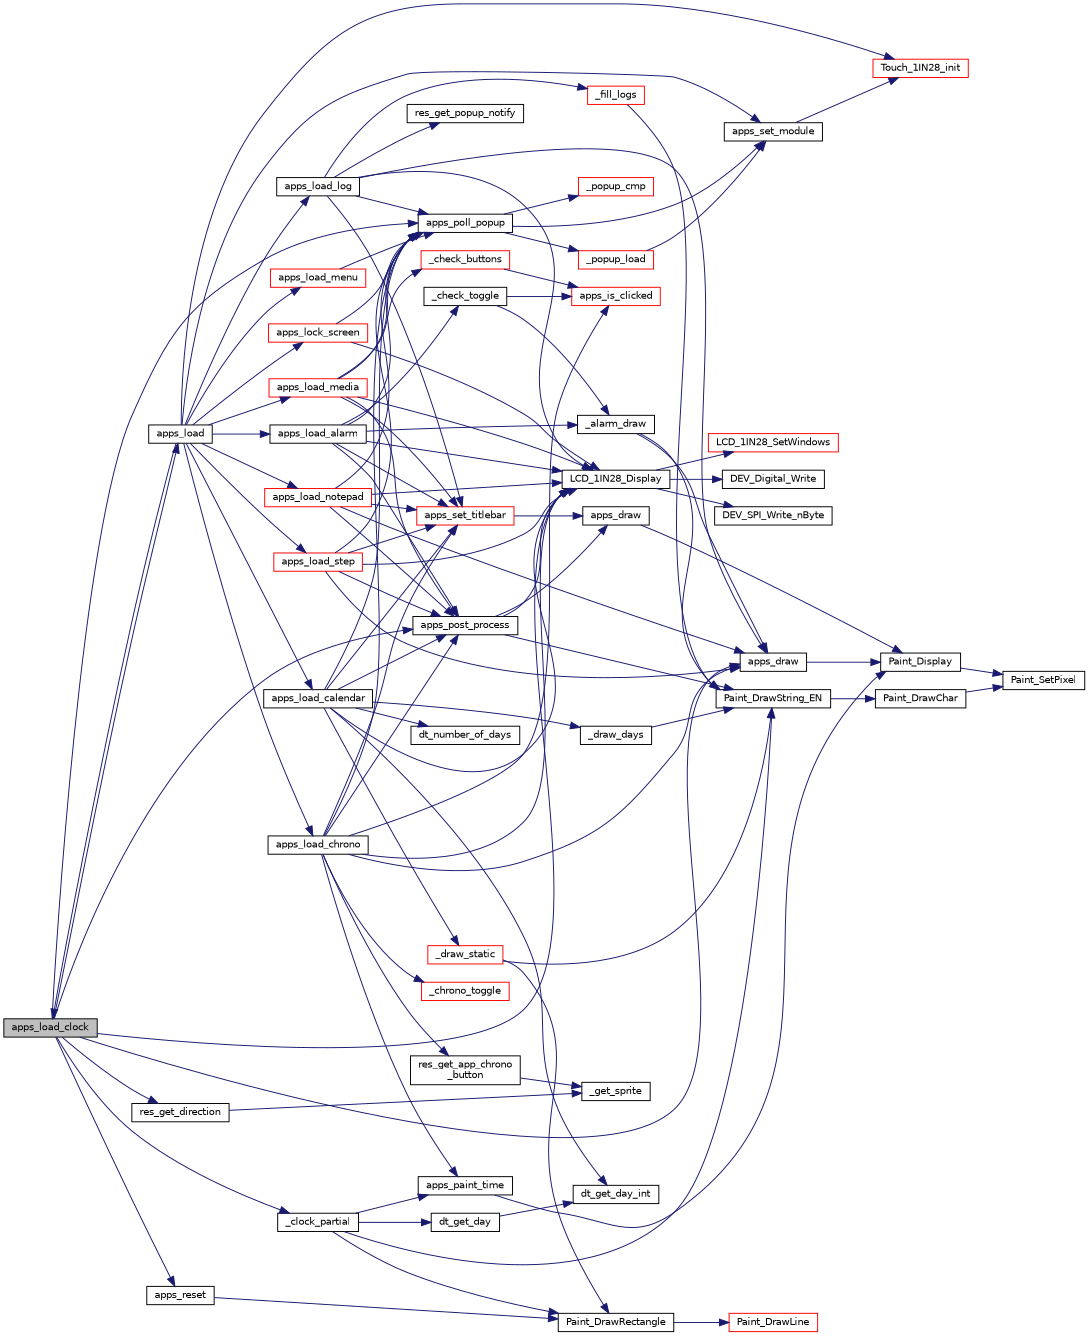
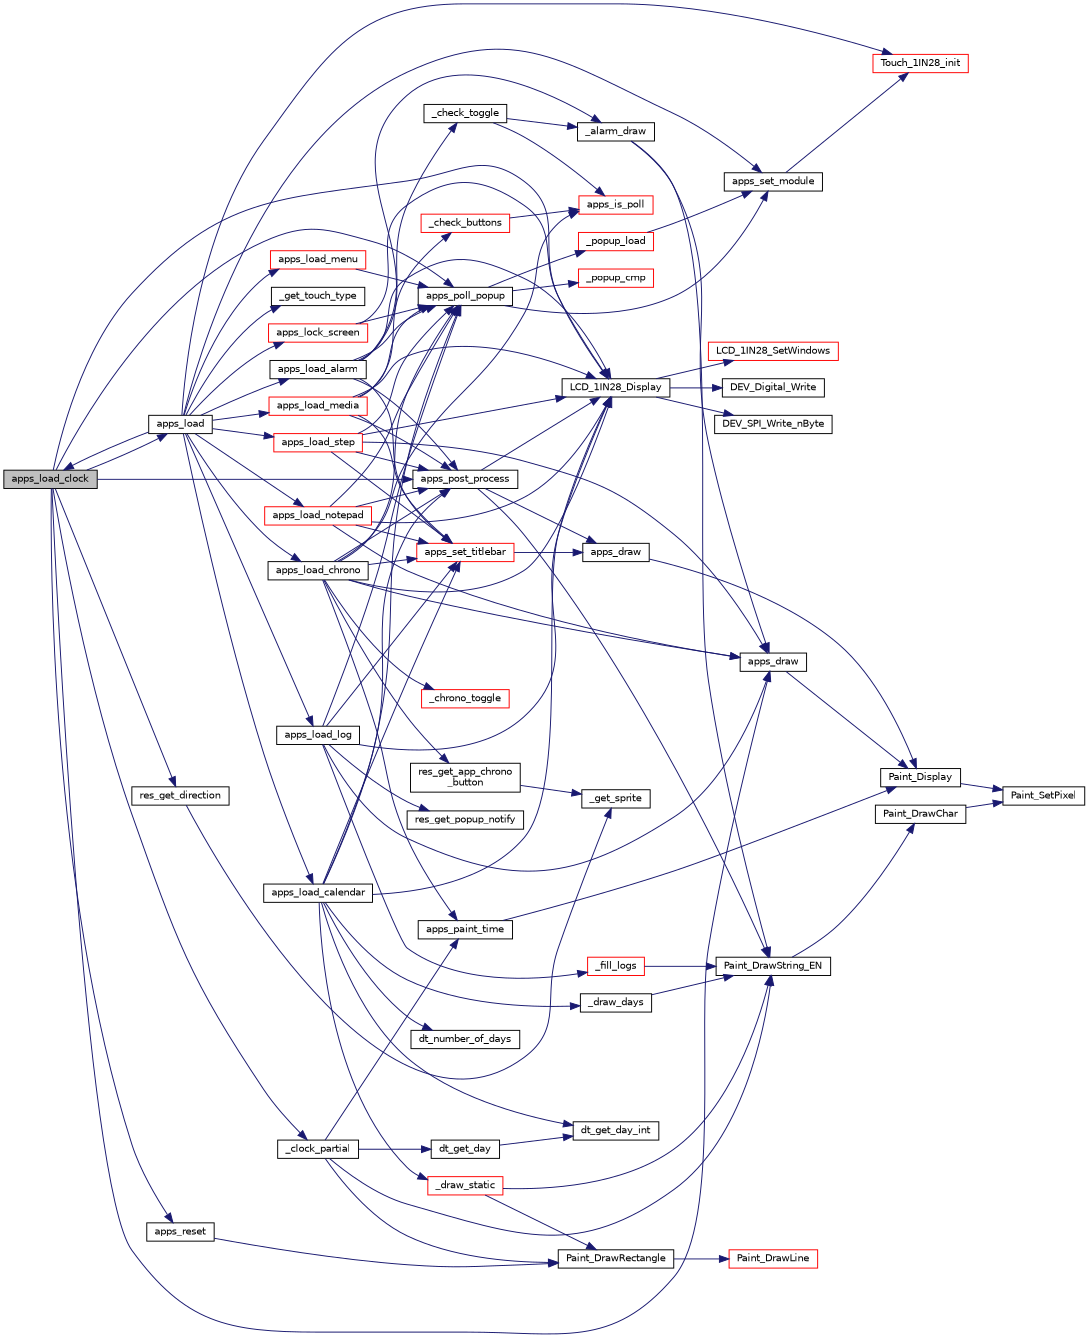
  digraph {
    rankdir=LR
    node [color=black fontname=Helvetica fontsize=10 shape=record]
    edge [color=midnightblue fontname=Helvetica fontsize=10 labelfontname=Helvetica labelfontsize=10 style=solid]
    n1 [fillcolor=grey75 fontcolor=black height=0.2 label=apps_load_clock style=filled width=0.4]
    n2 [height=0.2 label=_clock_partial width=0.4]
    n3 [height=0.2 label=apps_draw width=0.4]
    n4 [height=0.2 label=apps_load width=0.4]
    n5 [height=0.2 label=apps_poll_popup width=0.4]
    n6 [height=0.2 label=apps_post_process width=0.4]
    n7 [height=0.2 label=LCD_1IN28_Display width=0.4]
    n8 [height=0.2 label=apps_reset width=0.4]
    n9 [height=0.2 label=res_get_direction width=0.4]
    n10 [height=0.2 label=apps_paint_time width=0.4]
    n11 [height=0.2 label=dt_get_day width=0.4]
    n12 [height=0.2 label=Paint_DrawRectangle width=0.4]
    n13 [height=0.2 label=Paint_DrawString_EN width=0.4]
    n14 [height=0.2 label=Paint_Display width=0.4]
+   n15 [height=0.2 label=_get_touch_type width=0.4]
    n16 [height=0.2 label=apps_load_alarm width=0.4]
    n17 [height=0.2 label=apps_set_module width=0.4]
    n18 [color=red height=0.2 label=Touch_1IN28_init width=0.4]
    n19 [height=0.2 label=apps_load_calendar width=0.4]
    n20 [height=0.2 label=apps_load_chrono width=0.4]
    n21 [height=0.2 label=apps_load_log width=0.4]
    n22 [color=red height=0.2 label=apps_load_media width=0.4]
    n23 [color=red height=0.2 label=apps_load_menu width=0.4]
    n24 [color=red height=0.2 label=apps_load_notepad width=0.4]
    n25 [color=red height=0.2 label=apps_load_step width=0.4]
    n26 [color=red height=0.2 label=apps_lock_screen width=0.4]
    n27 [color=red height=0.2 label=_popup_cmp width=0.4]
    n28 [color=red height=0.2 label=_popup_load width=0.4]
    n29 [height=0.2 label=apps_draw width=0.4]
    n30 [height=0.2 label=DEV_Digital_Write width=0.4]
    n31 [height=0.2 label=DEV_SPI_Write_nByte width=0.4]
    n32 [color=red height=0.2 label=LCD_1IN28_SetWindows width=0.4]
    n33 [height=0.2 label=_get_sprite width=0.4]
    n34 [height=0.2 label=dt_get_day_int width=0.4]
    n35 [color=red height=0.2 label=Paint_DrawLine width=0.4]
    n36 [height=0.2 label=Paint_DrawChar width=0.4]
    n37 [height=0.2 label=Paint_SetPixel width=0.4]
    n38 [height=0.2 label=_alarm_draw width=0.4]
    n39 [height=0.2 label=_check_toggle width=0.4]
    n40 [color=red height=0.2 label=apps_set_titlebar width=0.4]
    n41 [height=0.2 label=_draw_days width=0.4]
    n42 [color=red height=0.2 label=_draw_static width=0.4]
    n43 [height=0.2 label=dt_number_of_days width=0.4]
-   n44 [color=red height=0.2 label=apps_is_clicked width=0.4]
+   n44 [color=red height=0.2 label=apps_is_poll width=0.4]
    n45 [color=red height=0.2 label=_chrono_toggle width=0.4]
    n46 [height=0.2 label="res_get_app_chrono\l_button" width=0.4]
    n47 [color=red height=0.2 label=_fill_logs width=0.4]
    n48 [height=0.2 label=res_get_popup_notify width=0.4]
    n49 [color=red height=0.2 label=_check_buttons width=0.4]
    n1 -> n2
    n1 -> n3
    n1 -> n4
    n1 -> n5
    n1 -> n6
    n1 -> n7
    n1 -> n8
    n1 -> n9
    n2 -> n10
    n2 -> n11
    n2 -> n12
    n2 -> n13
    n3 -> n14
    n4 -> n1
+   n4 -> n15
    n4 -> n16
    n4 -> n17
    n4 -> n18
    n4 -> n19
    n4 -> n20
    n4 -> n21
    n4 -> n22
    n4 -> n23
    n4 -> n24
    n4 -> n25
    n4 -> n26
    n5 -> n17
    n5 -> n27
    n5 -> n28
    n6 -> n7
    n6 -> n13
    n6 -> n29
    n7 -> n30
    n7 -> n31
    n7 -> n32
    n8 -> n12
    n9 -> n33
    n10 -> n14
    n11 -> n34
    n12 -> n35
    n13 -> n36
    n14 -> n37
    n16 -> n5
    n16 -> n6
    n16 -> n7
    n16 -> n38
    n16 -> n39
    n16 -> n40
    n17 -> n18
    n19 -> n5
    n19 -> n6
    n19 -> n7
    n19 -> n34
    n19 -> n40
    n19 -> n41
    n19 -> n42
    n19 -> n43
    n20 -> n3
    n20 -> n5
    n20 -> n6
    n20 -> n7
    n20 -> n10
    n20 -> n40
    n20 -> n44
    n20 -> n45
    n20 -> n46
    n21 -> n3
    n21 -> n5
    n21 -> n7
    n21 -> n40
    n21 -> n47
    n21 -> n48
    n22 -> n5
    n22 -> n6
    n22 -> n7
    n22 -> n40
    n22 -> n49
    n23 -> n5
    n24 -> n3
    n24 -> n5
    n24 -> n6
    n24 -> n7
    n24 -> n40
    n25 -> n3
    n25 -> n5
    n25 -> n6
    n25 -> n7
    n25 -> n40
    n26 -> n5
    n26 -> n7
    n28 -> n17
    n29 -> n14
    n36 -> n37
    n38 -> n3
    n38 -> n13
    n39 -> n38
    n39 -> n44
    n40 -> n29
    n41 -> n13
    n42 -> n12
    n42 -> n13
    n46 -> n33
    n47 -> n13
    n49 -> n44
  }
